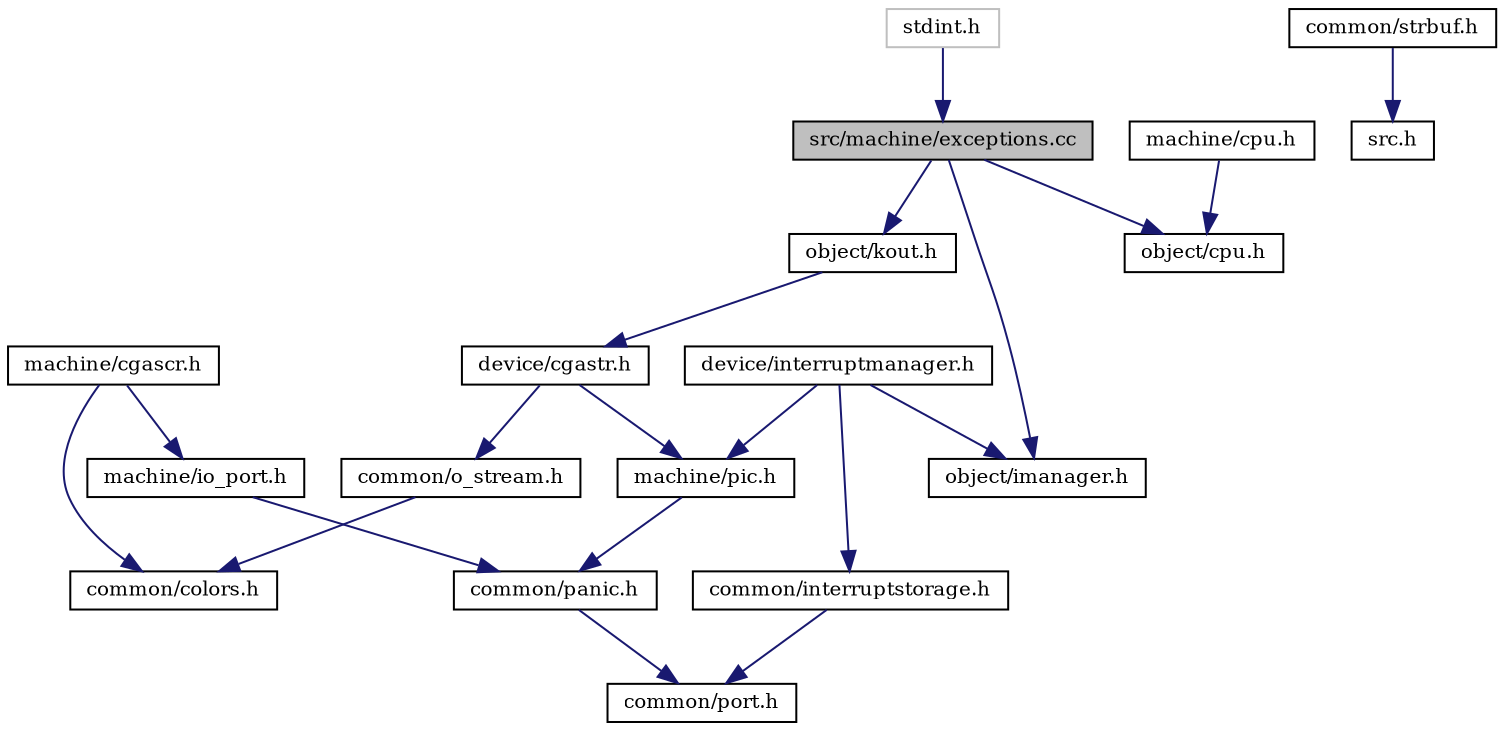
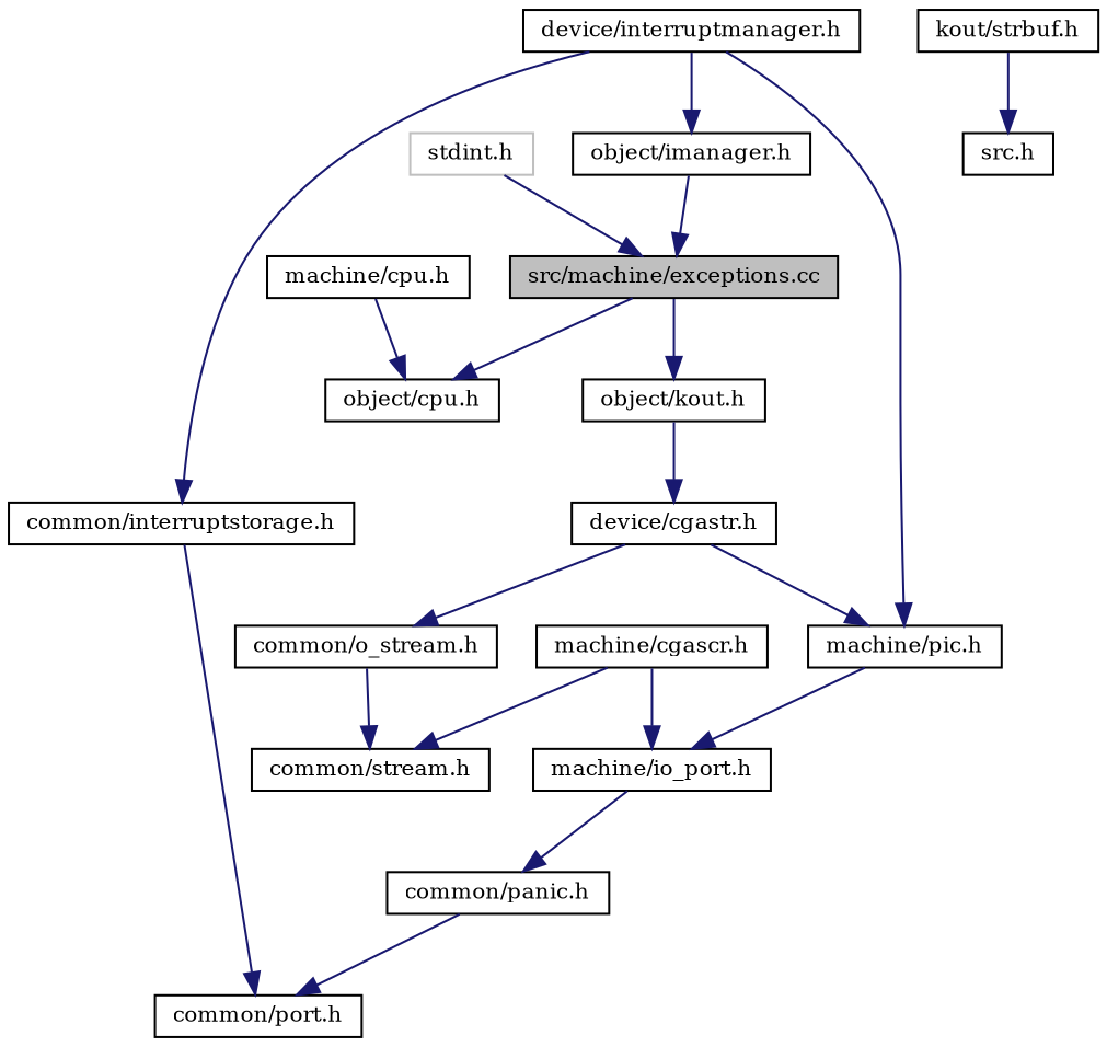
  digraph {
    fontname="DejaVu Serif"
    node [color=black fontname="DejaVu Serif" fontsize=10 shape=record]
    edge [color=midnightblue fontname="DejaVu Serif" fontsize=10 labelfontname=Helvetica labelfontsize=10 style=solid]
    n1 [fillcolor=grey75 fontcolor=black height=0.2 label="src/machine/exceptions.cc" style=filled width=0.4]
    n2 [height=0.2 label="object/imanager.h" width=0.4]
    n3 [height=0.2 label="object/kout.h" width=0.4]
    n4 [height=0.2 label="object/cpu.h" width=0.4]
    n5 [height=0.2 label="device/cgastr.h" width=0.4]
    n6 [color=grey75 height=0.2 label="stdint.h" width=0.4]
    n7 [height=0.2 label="device/interruptmanager.h" width=0.4]
    n8 [height=0.2 label="common/interruptstorage.h" width=0.4]
    n9 [height=0.2 label="machine/pic.h" width=0.4]
    n10 [height=0.2 label="common/port.h" width=0.4]
    n11 [height=0.2 label="machine/io_port.h" width=0.4]
    n12 [height=0.2 label="common/panic.h" width=0.4]
    n13 [height=0.2 label="common/o_stream.h" width=0.4]
-   n14 [height=0.2 label="common/colors.h" width=0.4]
+   n14 [height=0.2 label="common/stream.h" width=0.4]
    n15 [height=0.2 label="machine/cgascr.h" width=0.4]
-   n16 [height=0.2 label="common/strbuf.h" width=0.4]
+   n16 [height=0.2 label="kout/strbuf.h" width=0.4]
    n17 [height=0.2 label="src.h" width=0.4]
    n18 [height=0.2 label="machine/cpu.h" width=0.4]
-   n1 -> n2
+   n2 -> n1
    n1 -> n3
    n1 -> n4
    n3 -> n5
    n5 -> n9
    n5 -> n13
    n6 -> n1
    n7 -> n2
    n7 -> n8
    n7 -> n9
    n8 -> n10
-   n9 -> n12
+   n9 -> n11
    n11 -> n12
    n12 -> n10
    n13 -> n14
    n15 -> n11
    n15 -> n14
    n16 -> n17
    n18 -> n4
  }
